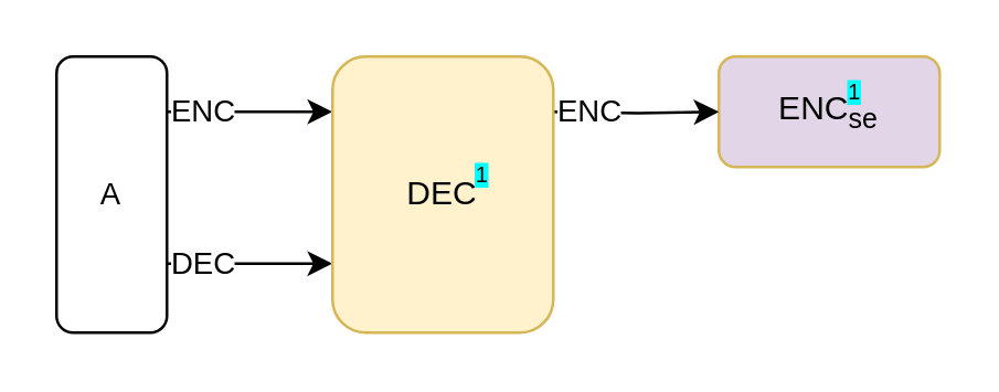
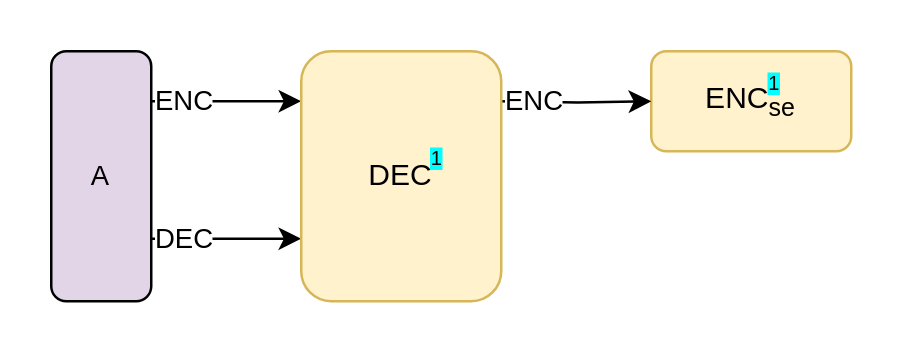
  <mxCell id="0" />
  <mxCell id="1" parent="0" />
- <mxCell id="2" value="&lt;font color=&quot;#000000&quot;&gt;A&lt;/font&gt;" style="rounded=1;whiteSpace=wrap;html=1;labelBackgroundColor=none;fontSize=11;fontColor=#3333FF;" parent="1" vertex="1"><mxGeometry x="20" y="20" width="40" height="100" as="geometry" /></mxCell>
+ <mxCell id="2" value="&lt;font color=&quot;#000000&quot;&gt;A&lt;/font&gt;" style="rounded=1;whiteSpace=wrap;html=1;labelBackgroundColor=none;fontSize=11;fontColor=#3333FF;fillColor=#e1d5e7;" parent="1" vertex="1"><mxGeometry x="20" y="20" width="40" height="100" as="geometry" /></mxCell>
  <mxCell id="3" value="ENC" style="edgeStyle=orthogonalEdgeStyle;rounded=1;orthogonalLoop=1;jettySize=auto;html=1;strokeColor=#000000;fontSize=11;fontColor=#000000;align=left;" parent="1" edge="1"><mxGeometry x="0.003" y="30" relative="1" as="geometry"><mxPoint x="60" y="40" as="sourcePoint" /><mxPoint x="-30" y="30" as="offset" /><mxPoint x="120" y="40" as="targetPoint" /></mxGeometry></mxCell>
- <mxCell id="4" value="ENC&lt;sub&gt;se&lt;/sub&gt;" style="rounded=1;whiteSpace=wrap;html=1;fillColor=#e1d5e7;strokeColor=#d6b656;" parent="1" vertex="1"><mxGeometry x="260" y="20" width="80" height="40" as="geometry" /></mxCell>
+ <mxCell id="4" value="ENC&lt;sub&gt;se&lt;/sub&gt;" style="rounded=1;whiteSpace=wrap;html=1;fillColor=#fff2cc;strokeColor=#d6b656;" parent="1" vertex="1"><mxGeometry x="260" y="20" width="80" height="40" as="geometry" /></mxCell>
  <mxCell id="5" value="&lt;span style=&quot;font-size: 8px ; background-color: rgb(0 , 255 , 255)&quot;&gt;1&lt;/span&gt;" style="text;html=1;align=center;verticalAlign=middle;resizable=0;points=[];;autosize=1;labelBackgroundColor=none;" parent="1" vertex="1"><mxGeometry x="299" y="22" width="20" height="20" as="geometry" /></mxCell>
  <mxCell id="6" value="DEC" style="edgeStyle=orthogonalEdgeStyle;rounded=1;orthogonalLoop=1;jettySize=auto;html=1;exitX=1;exitY=0.75;exitDx=0;exitDy=0;entryX=0;entryY=0.75;entryDx=0;entryDy=0;align=left;" parent="1" target="8" edge="1" source="2"><mxGeometry x="-1" relative="1" as="geometry"><mxPoint x="60" y="79" as="sourcePoint" /><mxPoint as="offset" /></mxGeometry></mxCell>
  <mxCell id="7" value="ENC" style="edgeStyle=orthogonalEdgeStyle;rounded=0;orthogonalLoop=1;jettySize=auto;html=1;entryX=0;entryY=0.5;entryDx=0;entryDy=0;fontColor=#000000;align=left;" edge="1" parent="1" target="4"><mxGeometry x="-1" relative="1" as="geometry"><mxPoint x="200" y="40" as="sourcePoint" /><mxPoint as="offset" /></mxGeometry></mxCell>
  <mxCell id="8" value="DEC" style="rounded=1;whiteSpace=wrap;html=1;fillColor=#fff2cc;strokeColor=#d6b656;" parent="1" vertex="1"><mxGeometry x="120" y="20" width="80" height="100" as="geometry" /></mxCell>
  <mxCell id="9" value="&lt;font style=&quot;background-color: rgb(0 , 255 , 255) ; font-size: 8px&quot;&gt;1&lt;/font&gt;" style="text;html=1;align=center;verticalAlign=middle;resizable=0;points=[];;autosize=1;" parent="1" vertex="1"><mxGeometry x="164" y="52" width="20" height="20" as="geometry" /></mxCell>
